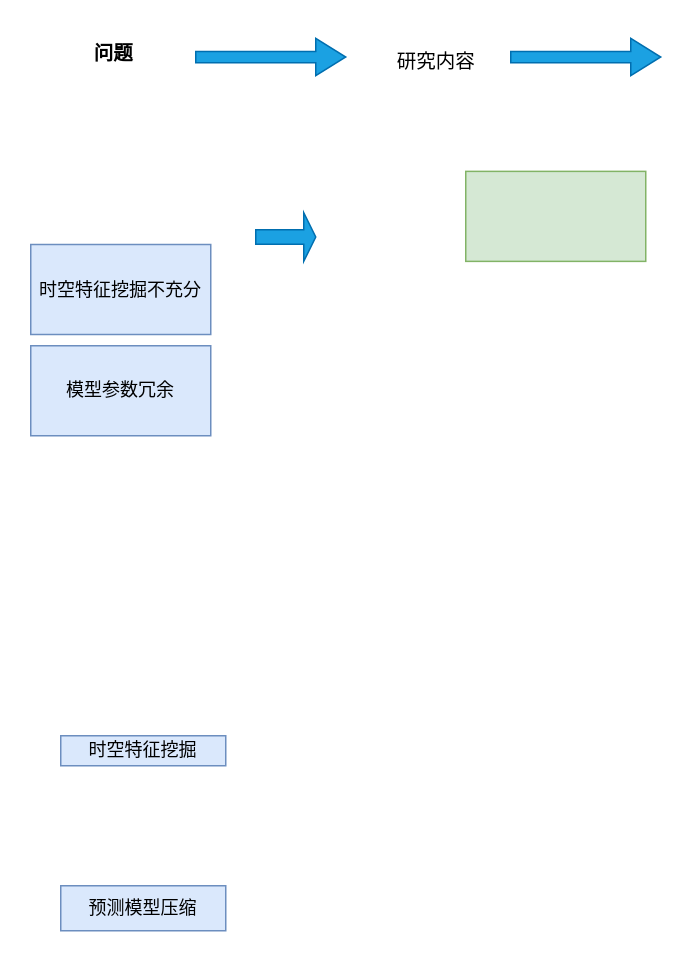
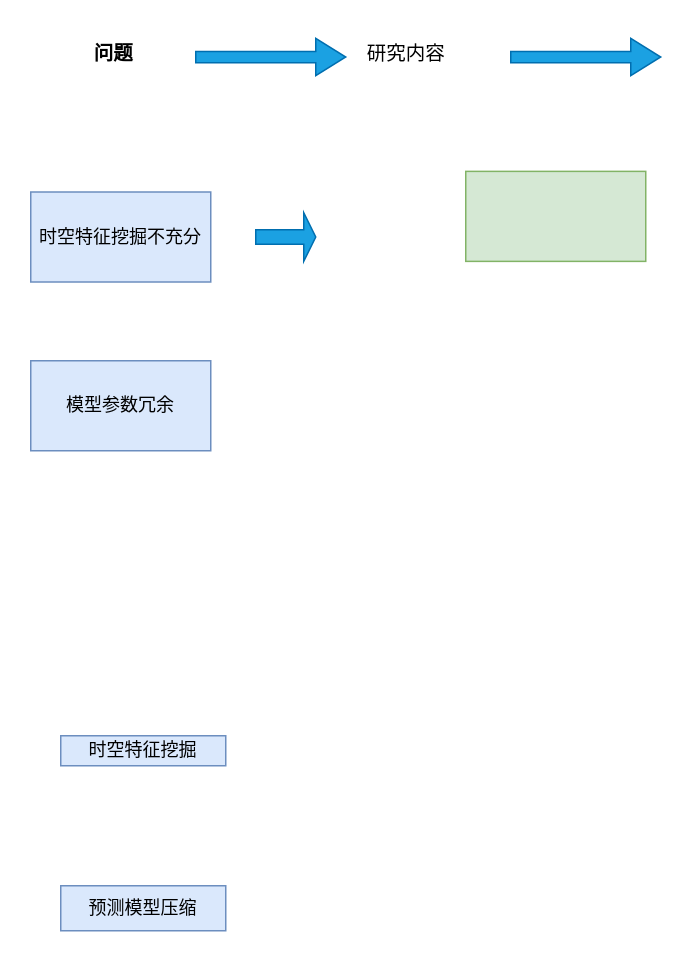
  <mxCell id="0" />
  <mxCell id="1" parent="0" />
- <mxCell id="2" value="模型参数冗余" style="rounded=0;whiteSpace=wrap;html=1;fillColor=#dae8fc;strokeColor=#6c8ebf;" vertex="1" parent="1"><mxGeometry x="20" y="230" width="120" height="60" as="geometry" /></mxCell>
+ <mxCell id="2" value="模型参数冗余" style="rounded=0;whiteSpace=wrap;html=1;fillColor=#dae8fc;strokeColor=#6c8ebf;" vertex="1" parent="1"><mxGeometry x="20" y="240" width="120" height="60" as="geometry" /></mxCell>
  <mxCell id="3" value="&lt;font style=&quot;font-size: 13px;&quot; face=&quot;Lucida Console&quot;&gt;&lt;b&gt;问题&lt;/b&gt;&lt;/font&gt;" style="text;html=1;align=center;verticalAlign=middle;resizable=0;points=[];autosize=1;strokeColor=none;fillColor=none;" vertex="1" parent="1"><mxGeometry x="50" y="20" width="50" height="30" as="geometry" /></mxCell>
- <mxCell id="4" value="时空特征挖掘不充分" style="rounded=0;whiteSpace=wrap;html=1;fillColor=#dae8fc;strokeColor=#6c8ebf;" vertex="1" parent="1"><mxGeometry x="20" y="162.5" width="120" height="60" as="geometry" /></mxCell>
- <mxCell id="5" value="研究内容" style="text;html=1;align=center;verticalAlign=middle;resizable=0;points=[];autosize=1;strokeColor=none;fillColor=none;fontSize=13;fontFamily=Lucida Console;" vertex="1" parent="1"><mxGeometry x="250" y="25" width="80" height="30" as="geometry" /></mxCell>
+ <mxCell id="4" value="时空特征挖掘不充分" style="rounded=0;whiteSpace=wrap;html=1;fillColor=#dae8fc;strokeColor=#6c8ebf;" vertex="1" parent="1"><mxGeometry x="20" y="127.5" width="120" height="60" as="geometry" /></mxCell>
+ <mxCell id="5" value="研究内容" style="text;html=1;align=center;verticalAlign=middle;resizable=0;points=[];autosize=1;strokeColor=none;fillColor=none;fontSize=13;fontFamily=Lucida Console;" vertex="1" parent="1"><mxGeometry x="230" y="20" width="80" height="30" as="geometry" /></mxCell>
  <mxCell id="6" value="" style="shape=singleArrow;whiteSpace=wrap;html=1;fontFamily=Lucida Console;fontSize=13;fillColor=#1ba1e2;fontColor=#ffffff;strokeColor=#006EAF;" vertex="1" parent="1"><mxGeometry x="130" y="25" width="100" height="25" as="geometry" /></mxCell>
  <mxCell id="7" value="" style="shape=singleArrow;whiteSpace=wrap;html=1;fontFamily=Lucida Console;fontSize=13;fillColor=#1ba1e2;fontColor=#ffffff;strokeColor=#006EAF;" vertex="1" parent="1"><mxGeometry x="340" y="25" width="100" height="25" as="geometry" /></mxCell>
  <mxCell id="8" value="" style="shape=singleArrow;whiteSpace=wrap;html=1;fontFamily=Lucida Console;fontSize=13;fillColor=#1ba1e2;fontColor=#ffffff;strokeColor=#006EAF;" vertex="1" parent="1"><mxGeometry x="170" y="141.25" width="40" height="32.5" as="geometry" /></mxCell>
  <mxCell id="9" value="" style="rounded=0;whiteSpace=wrap;html=1;fontFamily=Lucida Console;fontSize=13;fillColor=#d5e8d4;strokeColor=#82b366;" vertex="1" parent="1"><mxGeometry x="310" y="113.75" width="120" height="60" as="geometry" /></mxCell>
  <mxCell id="10" value="时空特征挖掘" style="rounded=0;whiteSpace=wrap;html=1;fillColor=#dae8fc;strokeColor=#6c8ebf;" vertex="1" parent="1"><mxGeometry x="40" y="490" width="110" height="20" as="geometry" /></mxCell>
  <mxCell id="11" value="预测模型压缩" style="rounded=0;whiteSpace=wrap;html=1;fillColor=#dae8fc;strokeColor=#6c8ebf;" vertex="1" parent="1"><mxGeometry x="40" y="590" width="110" height="30" as="geometry" /></mxCell>
